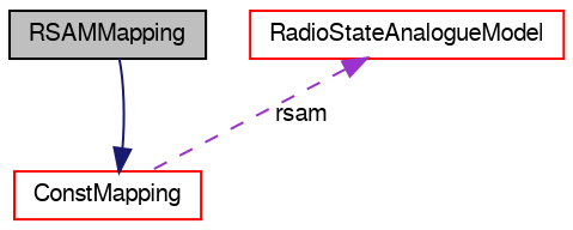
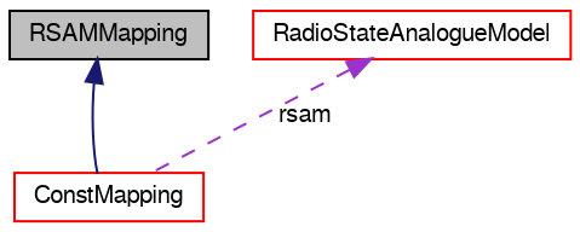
  digraph {
    node [color=red fillcolor=white fontname=FreeSans fontsize=10 shape=record style=filled]
    edge [dir=back fontname=FreeSans fontsize=10 labelfontname=FreeSans labelfontsize=10]
    n1 [color=black fillcolor=grey75 fontcolor=black height=0.2 label=RSAMMapping width=0.4]
    n2 [height=0.2 label=ConstMapping width=0.4]
    n3 [height=0.2 label=RadioStateAnalogueModel width=0.4]
-   n2 -> n1 [color=midnightblue style=solid]
+   n1 -> n2 [color=midnightblue style=solid]
    n3 -> n2 [color=darkorchid3 label=rsam style=dashed]
  }
